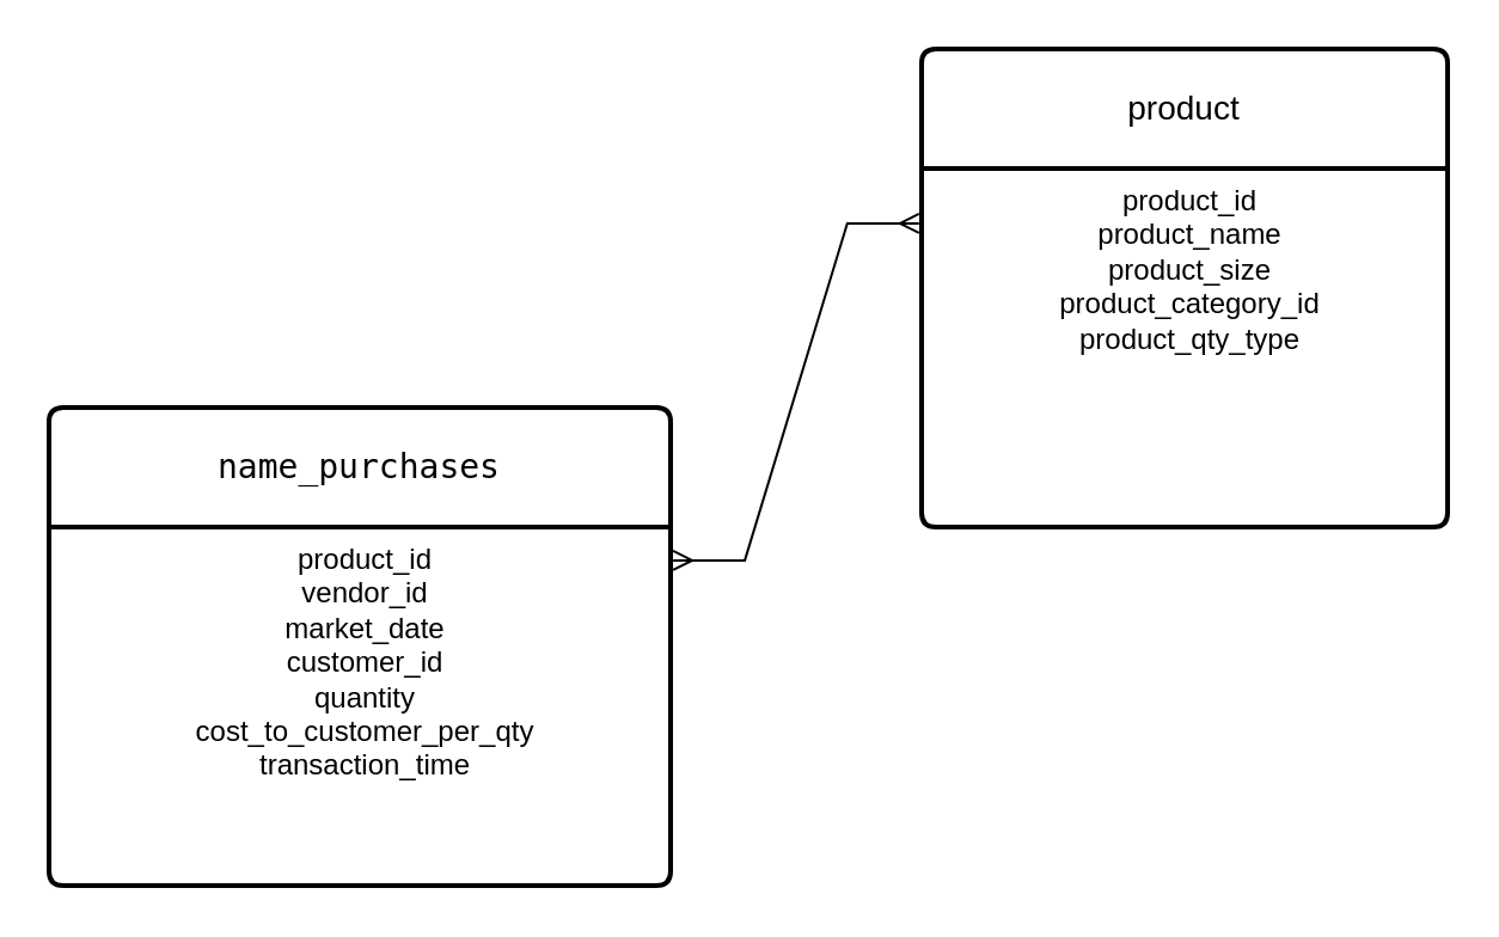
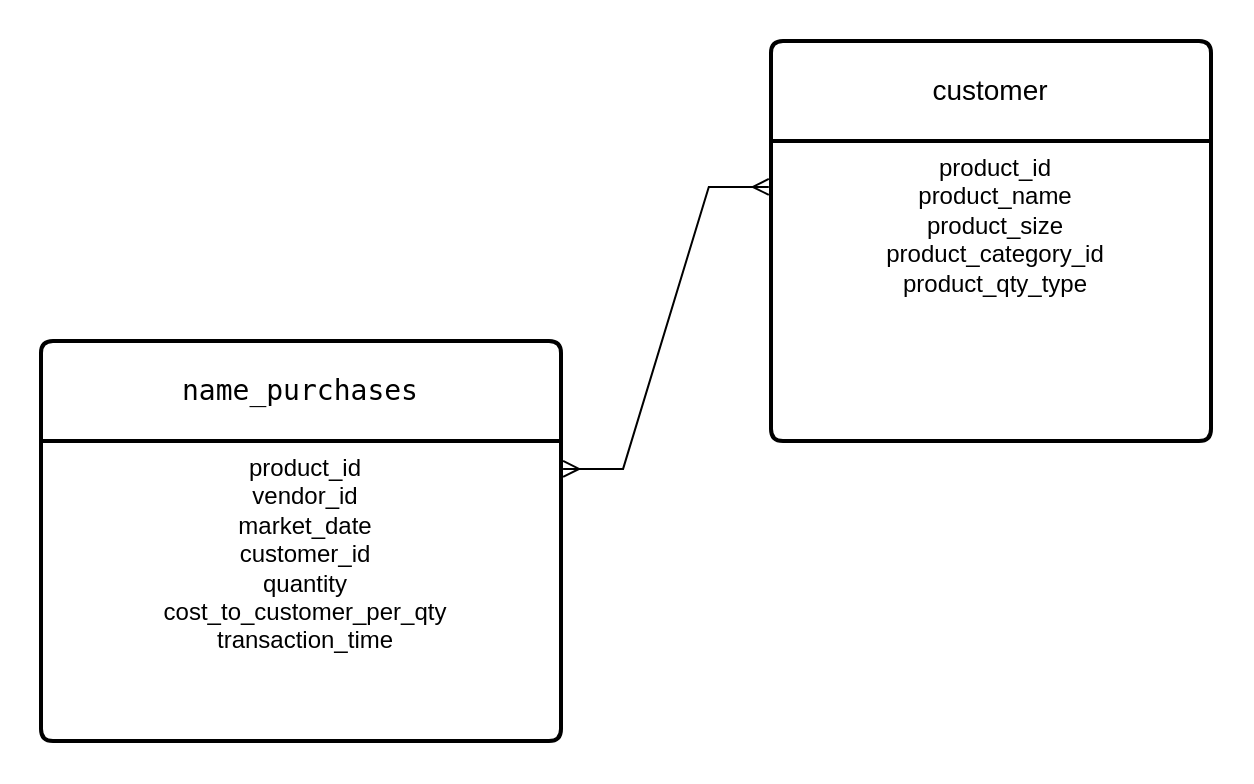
  <mxCell id="0" />
  <mxCell id="1" parent="0" />
- <mxCell id="2" value="product" style="swimlane;childLayout=stackLayout;horizontal=1;startSize=50;horizontalStack=0;rounded=1;fontSize=14;fontStyle=0;strokeWidth=2;resizeParent=0;resizeLast=1;shadow=0;dashed=0;align=center;arcSize=4;whiteSpace=wrap;html=1;" vertex="1" parent="1"><mxGeometry x="385" y="20" width="220" height="200" as="geometry" /></mxCell>
+ <mxCell id="2" value="customer" style="swimlane;childLayout=stackLayout;horizontal=1;startSize=50;horizontalStack=0;rounded=1;fontSize=14;fontStyle=0;strokeWidth=2;resizeParent=0;resizeLast=1;shadow=0;dashed=0;align=center;arcSize=4;whiteSpace=wrap;html=1;" vertex="1" parent="1"><mxGeometry x="385" y="20" width="220" height="200" as="geometry" /></mxCell>
  <mxCell id="3" value="&lt;div align=&quot;center&quot;&gt;product_id&lt;/div&gt;&lt;div align=&quot;center&quot;&gt;product_name&lt;/div&gt;&lt;div align=&quot;center&quot;&gt;product_size&lt;/div&gt;&lt;div align=&quot;center&quot;&gt;product_category_id&lt;/div&gt;&lt;div align=&quot;center&quot;&gt;product_qty_type&lt;/div&gt;" style="align=center;strokeColor=none;fillColor=none;spacingLeft=4;fontSize=12;verticalAlign=top;resizable=0;rotatable=0;part=1;html=1;" vertex="1" parent="2"><mxGeometry y="50" width="220" height="150" as="geometry" /></mxCell>
  <mxCell id="4" value="&lt;div&gt;&lt;code&gt;name_purchases&lt;/code&gt;&lt;/div&gt;" style="swimlane;childLayout=stackLayout;horizontal=1;startSize=50;horizontalStack=0;rounded=1;fontSize=14;fontStyle=0;strokeWidth=2;resizeParent=0;resizeLast=1;shadow=0;dashed=0;align=center;arcSize=4;whiteSpace=wrap;html=1;" vertex="1" parent="1"><mxGeometry x="20" y="170" width="260" height="200" as="geometry" /></mxCell>
  <mxCell id="5" value="&lt;div align=&quot;center&quot;&gt;product_id&lt;/div&gt;&lt;div align=&quot;center&quot;&gt;vendor_id&lt;/div&gt;&lt;div align=&quot;center&quot;&gt;market_date&lt;/div&gt;&lt;div align=&quot;center&quot;&gt;customer_id&lt;br&gt;&lt;/div&gt;&lt;div align=&quot;center&quot;&gt;quantity&lt;/div&gt;&lt;div align=&quot;center&quot;&gt;cost_to_customer_per_qty&lt;br&gt;&lt;/div&gt;&lt;div align=&quot;center&quot;&gt;transaction_time&lt;/div&gt;" style="align=center;strokeColor=none;fillColor=none;spacingLeft=4;fontSize=12;verticalAlign=top;resizable=0;rotatable=0;part=1;html=1;" vertex="1" parent="4"><mxGeometry y="50" width="260" height="150" as="geometry" /></mxCell>
  <mxCell id="6" value="" style="edgeStyle=entityRelationEdgeStyle;fontSize=12;html=1;endArrow=ERmany;startArrow=ERmany;rounded=0;exitX=1.004;exitY=0.093;exitDx=0;exitDy=0;exitPerimeter=0;entryX=-0.005;entryY=0.153;entryDx=0;entryDy=0;entryPerimeter=0;" edge="1" parent="1" source="5" target="3"><mxGeometry width="100" height="100" relative="1" as="geometry"><mxPoint x="330" y="290" as="sourcePoint" /><mxPoint x="430" y="190" as="targetPoint" /><Array as="points"><mxPoint x="320" y="260" /><mxPoint x="320" y="210" /><mxPoint x="330" y="220" /></Array></mxGeometry></mxCell>
